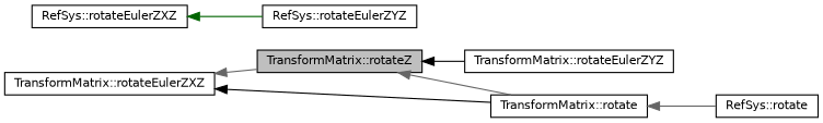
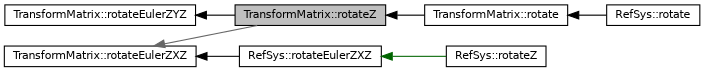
  digraph {
    rankdir=LR
    node [color=black fillcolor=white fontname=Helvetica fontsize=10 shape=record style=filled]
    edge [color=black dir=back fontname=Helvetica fontsize=10 labelfontname=Helvetica labelfontsize=10 style=solid]
    n1 [fillcolor=grey75 fontcolor=black height=0.2 label="TransformMatrix::rotateZ" width=0.4]
    n2 [height=0.2 label="TransformMatrix::rotateEulerZYZ" width=0.4]
    n3 [height=0.2 label="TransformMatrix::rotate" width=0.4]
    n4 [height=0.2 label="TransformMatrix::rotateEulerZXZ" width=0.4]
    n5 [height=0.2 label="RefSys::rotateEulerZXZ" width=0.4]
    n6 [height=0.2 label="RefSys::rotate" width=0.4]
-   n7 [height=0.2 label="RefSys::rotateEulerZYZ" width=0.4]
-   n1 -> n2
-   n1 -> n3 [color=gray40]
-   n3 -> n6 [color=gray40]
+   n7 [height=0.2 label="RefSys::rotateZ" width=0.4]
+   n2 -> n1
+   n1 -> n3
+   n3 -> n6
    n4 -> n1 [color=gray40]
-   n4 -> n3
+   n4 -> n5
    n5 -> n7 [color=darkgreen]
  }
